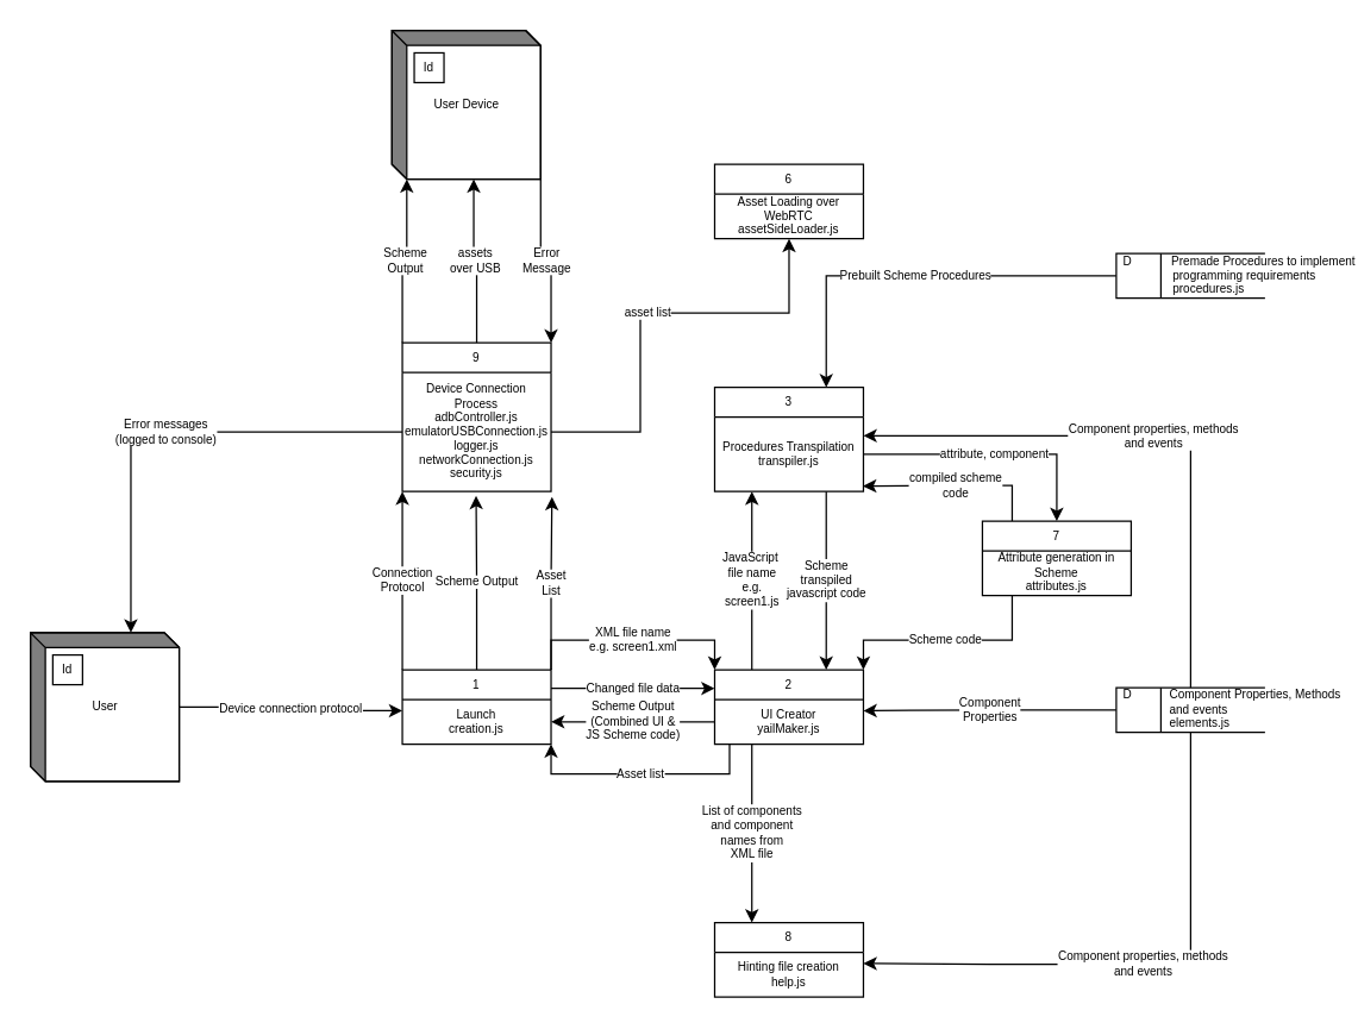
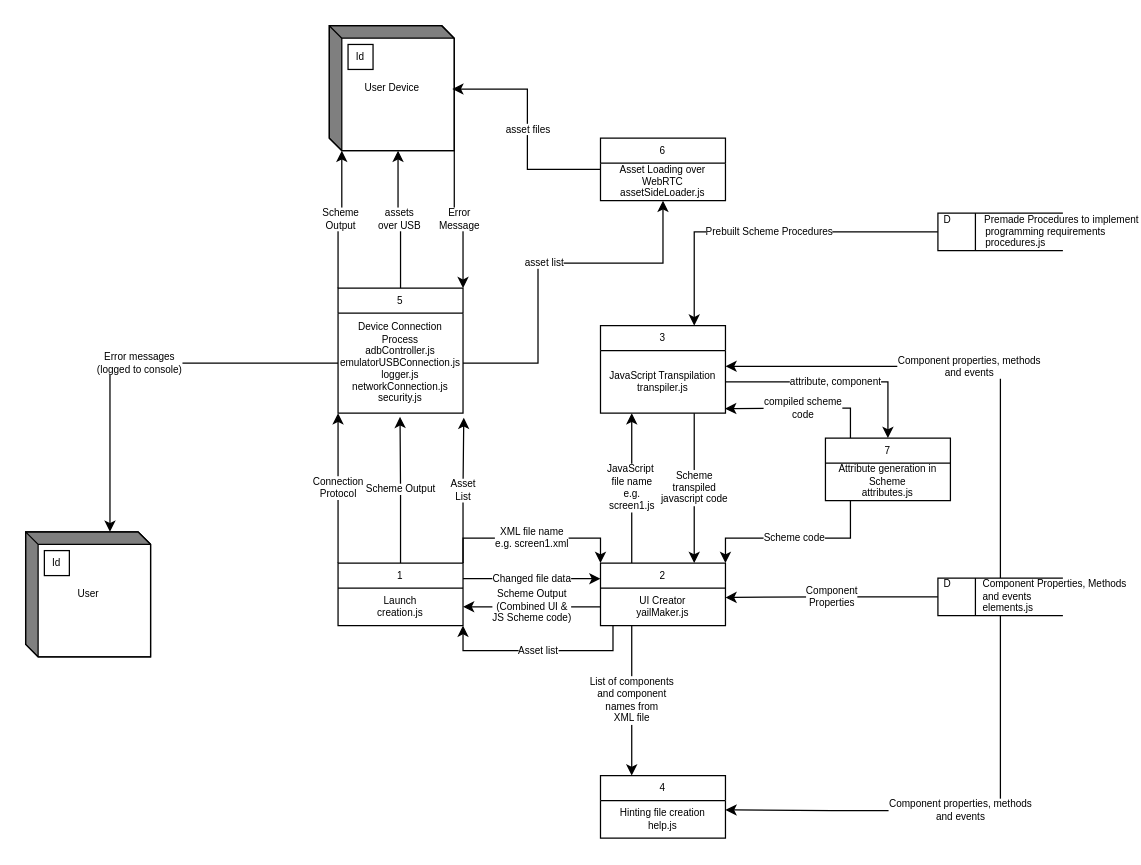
  <mxCell id="0" />
  <mxCell id="1" parent="0" />
- <mxCell id="2" value="Device connection protocol" style="edgeStyle=orthogonalEdgeStyle;rounded=0;orthogonalLoop=1;jettySize=auto;html=1;entryX=0;entryY=0.25;entryDx=0;entryDy=0;fontSize=8;" edge="1" parent="1" source="3" target="11"><mxGeometry relative="1" as="geometry" /></mxCell>
  <mxCell id="3" value="User" style="html=1;dashed=0;whitespace=wrap;shape=mxgraph.dfd.externalEntity;fontSize=8;" vertex="1" parent="1"><mxGeometry x="20" y="425" width="100" height="100" as="geometry" /></mxCell>
  <mxCell id="4" value="Id" style="autosize=1;part=1;resizable=0;strokeColor=inherit;fillColor=inherit;gradientColor=inherit;fontSize=8;" vertex="1" parent="3"><mxGeometry width="20" height="20" relative="1" as="geometry"><mxPoint x="15" y="15" as="offset" /></mxGeometry></mxCell>
  <mxCell id="5" value="XML file name&lt;br style=&quot;font-size: 8px;&quot;&gt;e.g. screen1.xml" style="edgeStyle=orthogonalEdgeStyle;rounded=0;orthogonalLoop=1;jettySize=auto;html=1;entryX=0;entryY=0;entryDx=0;entryDy=0;exitX=1;exitY=0;exitDx=0;exitDy=0;fontSize=8;" edge="1" parent="1" source="10" target="16"><mxGeometry relative="1" as="geometry" /></mxCell>
  <mxCell id="6" value="Connection&lt;br&gt;Protocol" style="edgeStyle=orthogonalEdgeStyle;rounded=0;orthogonalLoop=1;jettySize=auto;html=1;entryX=0;entryY=1;entryDx=0;entryDy=0;fontSize=8;exitX=0;exitY=0;exitDx=0;exitDy=0;" edge="1" parent="1" source="10" target="31"><mxGeometry relative="1" as="geometry" /></mxCell>
  <mxCell id="7" value="Changed file data" style="edgeStyle=orthogonalEdgeStyle;rounded=0;orthogonalLoop=1;jettySize=auto;html=1;entryX=0;entryY=0.25;entryDx=0;entryDy=0;fontSize=8;exitX=1;exitY=0.25;exitDx=0;exitDy=0;" edge="1" parent="1" source="10" target="16"><mxGeometry relative="1" as="geometry" /></mxCell>
  <mxCell id="8" value="Scheme Output" style="edgeStyle=orthogonalEdgeStyle;rounded=0;orthogonalLoop=1;jettySize=auto;html=1;entryX=0.496;entryY=1.037;entryDx=0;entryDy=0;entryPerimeter=0;fontSize=8;" edge="1" parent="1" source="10" target="31"><mxGeometry relative="1" as="geometry" /></mxCell>
  <mxCell id="9" value="Asset&lt;br&gt;List" style="edgeStyle=orthogonalEdgeStyle;rounded=0;orthogonalLoop=1;jettySize=auto;html=1;entryX=1.006;entryY=1.046;entryDx=0;entryDy=0;fontSize=8;entryPerimeter=0;exitX=1;exitY=0;exitDx=0;exitDy=0;" edge="1" parent="1" source="10" target="31"><mxGeometry relative="1" as="geometry"><Array as="points"><mxPoint x="370" y="390" /><mxPoint x="371" y="390" /></Array></mxGeometry></mxCell>
  <mxCell id="10" value="1" style="swimlane;fontStyle=0;childLayout=stackLayout;horizontal=1;startSize=20;fillColor=#ffffff;horizontalStack=0;resizeParent=1;resizeParentMax=0;resizeLast=0;collapsible=0;marginBottom=0;swimlaneFillColor=#ffffff;fontSize=8;" vertex="1" parent="1"><mxGeometry x="270" y="450" width="100" height="50" as="geometry" /></mxCell>
  <mxCell id="11" value="Launch&lt;br style=&quot;font-size: 8px;&quot;&gt;creation.js" style="text;html=1;strokeColor=none;fillColor=none;align=center;verticalAlign=middle;whiteSpace=wrap;rounded=0;fontSize=8;" vertex="1" parent="10"><mxGeometry y="20" width="100" height="30" as="geometry" /></mxCell>
  <mxCell id="12" value="Error&lt;br&gt;Message" style="edgeStyle=orthogonalEdgeStyle;rounded=0;orthogonalLoop=1;jettySize=auto;html=1;entryX=1;entryY=0;entryDx=0;entryDy=0;fontSize=8;exitX=1;exitY=1;exitDx=0;exitDy=0;exitPerimeter=0;" edge="1" parent="1" source="13" target="30"><mxGeometry relative="1" as="geometry" /></mxCell>
  <mxCell id="13" value="User Device" style="html=1;dashed=0;whitespace=wrap;shape=mxgraph.dfd.externalEntity;fontSize=8;" vertex="1" parent="1"><mxGeometry x="263" y="20" width="100" height="100" as="geometry" /></mxCell>
  <mxCell id="14" value="Id" style="autosize=1;part=1;resizable=0;strokeColor=inherit;fillColor=inherit;gradientColor=inherit;fontSize=8;" vertex="1" parent="13"><mxGeometry width="20" height="20" relative="1" as="geometry"><mxPoint x="15" y="15" as="offset" /></mxGeometry></mxCell>
  <mxCell id="15" value="JavaScript&amp;nbsp;&lt;br style=&quot;font-size: 8px;&quot;&gt;file name&lt;br style=&quot;font-size: 8px;&quot;&gt;e.g. &lt;br&gt;screen1.js" style="edgeStyle=orthogonalEdgeStyle;rounded=0;orthogonalLoop=1;jettySize=auto;html=1;entryX=0.25;entryY=1;entryDx=0;entryDy=0;exitX=0.25;exitY=0;exitDx=0;exitDy=0;fontSize=8;" edge="1" parent="1" source="16" target="19"><mxGeometry relative="1" as="geometry" /></mxCell>
  <mxCell id="16" value="2" style="swimlane;fontStyle=0;childLayout=stackLayout;horizontal=1;startSize=20;fillColor=#ffffff;horizontalStack=0;resizeParent=1;resizeParentMax=0;resizeLast=0;collapsible=0;marginBottom=0;swimlaneFillColor=#ffffff;fontSize=8;" vertex="1" parent="1"><mxGeometry x="480" y="450" width="100" height="50" as="geometry" /></mxCell>
  <mxCell id="17" value="UI Creator&lt;br style=&quot;font-size: 8px;&quot;&gt;yailMaker.js" style="text;html=1;strokeColor=none;fillColor=none;align=center;verticalAlign=middle;whiteSpace=wrap;rounded=0;fontSize=8;" vertex="1" parent="16"><mxGeometry y="20" width="100" height="30" as="geometry" /></mxCell>
  <mxCell id="18" value="3" style="swimlane;fontStyle=0;childLayout=stackLayout;horizontal=1;startSize=20;fillColor=#ffffff;horizontalStack=0;resizeParent=1;resizeParentMax=0;resizeLast=0;collapsible=0;marginBottom=0;swimlaneFillColor=#ffffff;fontSize=8;" vertex="1" parent="1"><mxGeometry x="480" y="260" width="100" height="70" as="geometry" /></mxCell>
- <mxCell id="19" value="Procedures Transpilation&lt;br style=&quot;font-size: 8px;&quot;&gt;transpiler.js&lt;br style=&quot;font-size: 8px;&quot;&gt;" style="text;html=1;strokeColor=none;fillColor=none;align=center;verticalAlign=middle;whiteSpace=wrap;rounded=0;fontSize=8;" vertex="1" parent="18"><mxGeometry y="20" width="100" height="50" as="geometry" /></mxCell>
+ <mxCell id="19" value="JavaScript Transpilation&lt;br style=&quot;font-size: 8px;&quot;&gt;transpiler.js&lt;br style=&quot;font-size: 8px;&quot;&gt;" style="text;html=1;strokeColor=none;fillColor=none;align=center;verticalAlign=middle;whiteSpace=wrap;rounded=0;fontSize=8;" vertex="1" parent="18"><mxGeometry y="20" width="100" height="50" as="geometry" /></mxCell>
  <mxCell id="20" value="Scheme&lt;br style=&quot;font-size: 8px;&quot;&gt;transpiled&lt;br style=&quot;font-size: 8px;&quot;&gt;javascript code" style="edgeStyle=orthogonalEdgeStyle;rounded=0;orthogonalLoop=1;jettySize=auto;html=1;entryX=0.75;entryY=0;entryDx=0;entryDy=0;exitX=0.75;exitY=1;exitDx=0;exitDy=0;fontSize=8;" edge="1" parent="1" source="19" target="16"><mxGeometry relative="1" as="geometry" /></mxCell>
- <mxCell id="21" value="8" style="swimlane;fontStyle=0;childLayout=stackLayout;horizontal=1;startSize=20;fillColor=#ffffff;horizontalStack=0;resizeParent=1;resizeParentMax=0;resizeLast=0;collapsible=0;marginBottom=0;swimlaneFillColor=#ffffff;fontSize=8;" vertex="1" parent="1"><mxGeometry x="480" y="620" width="100" height="50" as="geometry" /></mxCell>
+ <mxCell id="21" value="4" style="swimlane;fontStyle=0;childLayout=stackLayout;horizontal=1;startSize=20;fillColor=#ffffff;horizontalStack=0;resizeParent=1;resizeParentMax=0;resizeLast=0;collapsible=0;marginBottom=0;swimlaneFillColor=#ffffff;fontSize=8;" vertex="1" parent="1"><mxGeometry x="480" y="620" width="100" height="50" as="geometry" /></mxCell>
  <mxCell id="22" value="Hinting file creation&lt;br&gt;help.js" style="text;html=1;strokeColor=none;fillColor=none;align=center;verticalAlign=middle;whiteSpace=wrap;rounded=0;fontSize=8;" vertex="1" parent="21"><mxGeometry y="20" width="100" height="30" as="geometry" /></mxCell>
  <mxCell id="23" value="List of components&lt;br&gt;and component&lt;br&gt;names from&lt;br&gt;XML file" style="edgeStyle=orthogonalEdgeStyle;rounded=0;orthogonalLoop=1;jettySize=auto;html=1;entryX=0.25;entryY=0;entryDx=0;entryDy=0;fontSize=8;exitX=0.25;exitY=1;exitDx=0;exitDy=0;" edge="1" parent="1" source="17" target="21"><mxGeometry relative="1" as="geometry" /></mxCell>
  <mxCell id="24" value="Component&lt;br&gt;Properties" style="edgeStyle=orthogonalEdgeStyle;rounded=0;orthogonalLoop=1;jettySize=auto;html=1;entryX=1;entryY=0.25;entryDx=0;entryDy=0;fontSize=8;" edge="1" parent="1" source="27" target="17"><mxGeometry relative="1" as="geometry" /></mxCell>
  <mxCell id="25" value="Component properties, methods&lt;br&gt;and events" style="edgeStyle=orthogonalEdgeStyle;rounded=0;orthogonalLoop=1;jettySize=auto;html=1;entryX=1;entryY=0.25;entryDx=0;entryDy=0;fontSize=8;" edge="1" parent="1" source="27" target="22"><mxGeometry relative="1" as="geometry"><Array as="points"><mxPoint x="800" y="648" /><mxPoint x="665" y="648" /></Array></mxGeometry></mxCell>
  <mxCell id="26" value="Component properties, methods&lt;br&gt;and events" style="edgeStyle=orthogonalEdgeStyle;rounded=0;orthogonalLoop=1;jettySize=auto;html=1;entryX=1;entryY=0.25;entryDx=0;entryDy=0;fontSize=8;" edge="1" parent="1" source="27" target="19"><mxGeometry relative="1" as="geometry"><Array as="points"><mxPoint x="800" y="292" /></Array></mxGeometry></mxCell>
  <mxCell id="27" value="D&lt;span style=&quot;white-space: pre;&quot;&gt;&#09;&lt;/span&gt;&amp;nbsp; &amp;nbsp; &amp;nbsp; Component Properties, Methods&lt;br&gt;&amp;nbsp; &amp;nbsp; &amp;nbsp; &amp;nbsp; &amp;nbsp; &amp;nbsp; &amp;nbsp; and events&amp;nbsp; &amp;nbsp; &amp;nbsp; &amp;nbsp;&lt;br&gt;&amp;nbsp; &amp;nbsp; &amp;nbsp; &amp;nbsp; &amp;nbsp; &amp;nbsp; &amp;nbsp; elements.js&lt;br&gt;" style="html=1;dashed=0;whitespace=wrap;shape=mxgraph.dfd.dataStoreID;align=left;spacingLeft=3;points=[[0,0],[0.5,0],[1,0],[0,0.5],[1,0.5],[0,1],[0.5,1],[1,1]];fontSize=8;" vertex="1" parent="1"><mxGeometry x="750" y="462" width="100" height="30" as="geometry" /></mxCell>
  <mxCell id="28" value="Scheme&lt;br&gt;Output" style="edgeStyle=orthogonalEdgeStyle;rounded=0;orthogonalLoop=1;jettySize=auto;html=1;entryX=0;entryY=0;entryDx=10;entryDy=100;entryPerimeter=0;fontSize=8;exitX=0;exitY=0;exitDx=0;exitDy=0;" edge="1" parent="1" source="30" target="13"><mxGeometry relative="1" as="geometry" /></mxCell>
  <mxCell id="29" value="assets&lt;br&gt;over USB" style="edgeStyle=orthogonalEdgeStyle;rounded=0;orthogonalLoop=1;jettySize=auto;html=1;entryX=0;entryY=0;entryDx=55;entryDy=100;entryPerimeter=0;fontSize=8;exitX=0.5;exitY=0;exitDx=0;exitDy=0;" edge="1" parent="1" source="30" target="13"><mxGeometry relative="1" as="geometry" /></mxCell>
- <mxCell id="30" value="9" style="swimlane;fontStyle=0;childLayout=stackLayout;horizontal=1;startSize=20;fillColor=#ffffff;horizontalStack=0;resizeParent=1;resizeParentMax=0;resizeLast=0;collapsible=0;marginBottom=0;swimlaneFillColor=#ffffff;fontSize=8;" vertex="1" parent="1"><mxGeometry x="270" y="230" width="100" height="100" as="geometry" /></mxCell>
+ <mxCell id="30" value="5" style="swimlane;fontStyle=0;childLayout=stackLayout;horizontal=1;startSize=20;fillColor=#ffffff;horizontalStack=0;resizeParent=1;resizeParentMax=0;resizeLast=0;collapsible=0;marginBottom=0;swimlaneFillColor=#ffffff;fontSize=8;" vertex="1" parent="1"><mxGeometry x="270" y="230" width="100" height="100" as="geometry" /></mxCell>
  <mxCell id="31" value="Device Connection Process&lt;br&gt;adbController.js&lt;br&gt;emulatorUSBConnection.js&lt;br&gt;logger.js&lt;br&gt;networkConnection.js&lt;br&gt;security.js" style="text;html=1;strokeColor=none;fillColor=none;align=center;verticalAlign=middle;whiteSpace=wrap;rounded=0;fontSize=8;" vertex="1" parent="30"><mxGeometry y="20" width="100" height="80" as="geometry" /></mxCell>
  <mxCell id="32" value="Scheme Output&lt;br&gt;(Combined UI &amp;amp;&lt;br&gt;JS Scheme code)" style="edgeStyle=orthogonalEdgeStyle;rounded=0;orthogonalLoop=1;jettySize=auto;html=1;entryX=1;entryY=0.5;entryDx=0;entryDy=0;fontSize=8;" edge="1" parent="1" source="17" target="11"><mxGeometry relative="1" as="geometry" /></mxCell>
  <mxCell id="33" value="Error messages&lt;br&gt;(logged to console)" style="edgeStyle=orthogonalEdgeStyle;rounded=0;orthogonalLoop=1;jettySize=auto;html=1;entryX=0;entryY=0;entryDx=67.5;entryDy=0;entryPerimeter=0;fontSize=8;" edge="1" parent="1" source="31" target="3"><mxGeometry relative="1" as="geometry" /></mxCell>
  <mxCell id="34" value="Asset list" style="edgeStyle=orthogonalEdgeStyle;rounded=0;orthogonalLoop=1;jettySize=auto;html=1;entryX=1;entryY=1;entryDx=0;entryDy=0;fontSize=8;" edge="1" parent="1" source="17" target="11"><mxGeometry relative="1" as="geometry"><Array as="points"><mxPoint x="490" y="520" /><mxPoint x="370" y="520" /></Array></mxGeometry></mxCell>
+ <mxCell id="35" value="asset files" style="edgeStyle=orthogonalEdgeStyle;rounded=0;orthogonalLoop=1;jettySize=auto;html=1;entryX=0.984;entryY=0.507;entryDx=0;entryDy=0;entryPerimeter=0;fontSize=8;" edge="1" parent="1" source="36" target="13"><mxGeometry relative="1" as="geometry" /></mxCell>
  <mxCell id="36" value="6" style="swimlane;fontStyle=0;childLayout=stackLayout;horizontal=1;startSize=20;fillColor=#ffffff;horizontalStack=0;resizeParent=1;resizeParentMax=0;resizeLast=0;collapsible=0;marginBottom=0;swimlaneFillColor=#ffffff;fontSize=8;" vertex="1" parent="1"><mxGeometry x="480" y="110" width="100" height="50" as="geometry" /></mxCell>
  <mxCell id="37" value="Asset Loading over WebRTC&lt;br&gt;assetSideLoader.js" style="text;html=1;strokeColor=none;fillColor=none;align=center;verticalAlign=middle;whiteSpace=wrap;rounded=0;fontSize=8;" vertex="1" parent="36"><mxGeometry y="20" width="100" height="30" as="geometry" /></mxCell>
  <mxCell id="38" value="asset list" style="edgeStyle=orthogonalEdgeStyle;rounded=0;orthogonalLoop=1;jettySize=auto;html=1;entryX=0.5;entryY=1;entryDx=0;entryDy=0;fontSize=8;" edge="1" parent="1" source="31" target="37"><mxGeometry relative="1" as="geometry"><Array as="points"><mxPoint x="430" y="290" /><mxPoint x="430" y="210" /><mxPoint x="530" y="210" /></Array></mxGeometry></mxCell>
  <mxCell id="39" value="Prebuilt Scheme Procedures" style="edgeStyle=orthogonalEdgeStyle;rounded=0;orthogonalLoop=1;jettySize=auto;html=1;entryX=0.75;entryY=0;entryDx=0;entryDy=0;fontSize=8;" edge="1" parent="1" source="40" target="18"><mxGeometry relative="1" as="geometry" /></mxCell>
  <mxCell id="40" value="D&amp;nbsp; &amp;nbsp; &amp;nbsp; &amp;nbsp; &amp;nbsp; &amp;nbsp; Premade Procedures to implement&lt;br&gt;&amp;nbsp; &amp;nbsp; &amp;nbsp; &amp;nbsp; &amp;nbsp; &amp;nbsp; &amp;nbsp; &amp;nbsp;programming requirements&lt;br&gt;&amp;nbsp; &amp;nbsp; &amp;nbsp; &amp;nbsp; &amp;nbsp; &amp;nbsp; &amp;nbsp; &amp;nbsp;procedures.js" style="html=1;dashed=0;whitespace=wrap;shape=mxgraph.dfd.dataStoreID;align=left;spacingLeft=3;points=[[0,0],[0.5,0],[1,0],[0,0.5],[1,0.5],[0,1],[0.5,1],[1,1]];fontSize=8;" vertex="1" parent="1"><mxGeometry x="750" y="170" width="100" height="30" as="geometry" /></mxCell>
  <mxCell id="41" value="compiled scheme&lt;br&gt;code" style="edgeStyle=orthogonalEdgeStyle;rounded=0;orthogonalLoop=1;jettySize=auto;html=1;entryX=0.997;entryY=0.929;entryDx=0;entryDy=0;entryPerimeter=0;fontSize=8;" edge="1" parent="1" source="42" target="19"><mxGeometry relative="1" as="geometry"><Array as="points"><mxPoint x="680" y="326" /><mxPoint x="620" y="326" /></Array></mxGeometry></mxCell>
  <mxCell id="42" value="7" style="swimlane;fontStyle=0;childLayout=stackLayout;horizontal=1;startSize=20;fillColor=#ffffff;horizontalStack=0;resizeParent=1;resizeParentMax=0;resizeLast=0;collapsible=0;marginBottom=0;swimlaneFillColor=#ffffff;fontSize=8;" vertex="1" parent="1"><mxGeometry x="660" y="350" width="100" height="50" as="geometry" /></mxCell>
  <mxCell id="43" value="Attribute generation in Scheme&lt;br&gt;attributes.js" style="text;html=1;strokeColor=none;fillColor=none;align=center;verticalAlign=middle;whiteSpace=wrap;rounded=0;fontSize=8;" vertex="1" parent="42"><mxGeometry y="20" width="100" height="30" as="geometry" /></mxCell>
  <mxCell id="44" value="Scheme code" style="edgeStyle=orthogonalEdgeStyle;rounded=0;orthogonalLoop=1;jettySize=auto;html=1;fontSize=8;" edge="1" parent="1" source="43"><mxGeometry relative="1" as="geometry"><mxPoint x="580" y="450" as="targetPoint" /><Array as="points"><mxPoint x="680" y="430" /><mxPoint x="580" y="430" /></Array></mxGeometry></mxCell>
  <mxCell id="45" value="attribute, component" style="edgeStyle=orthogonalEdgeStyle;rounded=0;orthogonalLoop=1;jettySize=auto;html=1;entryX=0.5;entryY=0;entryDx=0;entryDy=0;fontSize=8;" edge="1" parent="1" source="19" target="42"><mxGeometry relative="1" as="geometry"><Array as="points"><mxPoint x="710" y="305" /></Array></mxGeometry></mxCell>
